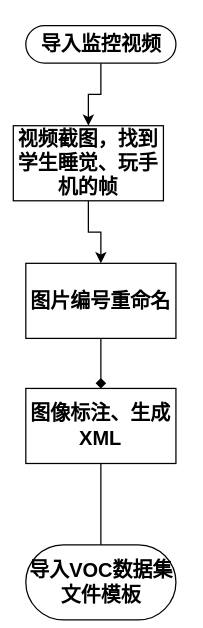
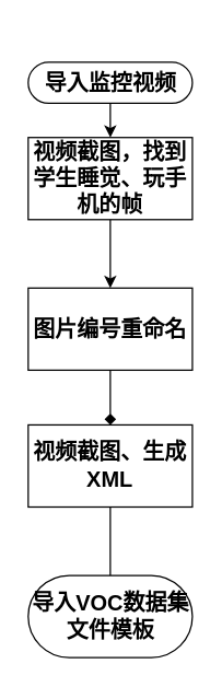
  <mxCell id="0" />
  <mxCell id="1" parent="0" />
  <mxCell id="2" style="edgeStyle=orthogonalEdgeStyle;rounded=0;orthogonalLoop=1;jettySize=auto;html=1;endArrow=diamond;" edge="1" parent="1" source="3" target="9"><mxGeometry relative="1" as="geometry" /></mxCell>
  <mxCell id="3" value="&lt;font style=&quot;font-size: 16px;&quot;&gt;&lt;b&gt;图片编号重命名&lt;/b&gt;&lt;/font&gt;" style="rounded=0;whiteSpace=wrap;html=1;" vertex="1" parent="1"><mxGeometry x="20" y="210" width="120" height="60" as="geometry" /></mxCell>
  <mxCell id="4" style="edgeStyle=orthogonalEdgeStyle;rounded=0;orthogonalLoop=1;jettySize=auto;html=1;" edge="1" parent="1" source="5" target="3"><mxGeometry relative="1" as="geometry" /></mxCell>
- <mxCell id="5" value="&lt;div style=&quot;font-size: 16px;&quot;&gt;&lt;font style=&quot;font-size: 16px;&quot;&gt;&lt;b&gt;视频截图，找到学生睡觉、玩手机的帧&lt;/b&gt;&lt;/font&gt;&lt;/div&gt;" style="rounded=0;whiteSpace=wrap;html=1;" vertex="1" parent="1"><mxGeometry x="10" y="100" width="120" height="60" as="geometry" /></mxCell>
+ <mxCell id="5" value="&lt;div style=&quot;font-size: 16px;&quot;&gt;&lt;font style=&quot;font-size: 16px;&quot;&gt;&lt;b&gt;视频截图，找到学生睡觉、玩手机的帧&lt;/b&gt;&lt;/font&gt;&lt;/div&gt;" style="rounded=0;whiteSpace=wrap;html=1;" vertex="1" parent="1"><mxGeometry x="20" y="100" width="120" height="60" as="geometry" /></mxCell>
  <mxCell id="6" style="edgeStyle=orthogonalEdgeStyle;rounded=0;orthogonalLoop=1;jettySize=auto;html=1;entryX=0.5;entryY=0;entryDx=0;entryDy=0;" edge="1" parent="1" source="7" target="5"><mxGeometry relative="1" as="geometry" /></mxCell>
- <mxCell id="7" value="&lt;b&gt;&lt;font style=&quot;font-size: 16px;&quot;&gt;导入监控视频&lt;/font&gt;&lt;/b&gt;" style="html=1;dashed=0;whitespace=wrap;shape=mxgraph.dfd.start" vertex="1" parent="1"><mxGeometry x="20" y="20" width="120" height="30" as="geometry" /></mxCell>
+ <mxCell id="7" value="&lt;b&gt;&lt;font style=&quot;font-size: 16px;&quot;&gt;导入监控视频&lt;/font&gt;&lt;/b&gt;" style="html=1;dashed=0;whitespace=wrap;shape=mxgraph.dfd.start" vertex="1" parent="1"><mxGeometry x="20" y="45" width="120" height="30" as="geometry" /></mxCell>
  <mxCell id="8" style="edgeStyle=orthogonalEdgeStyle;rounded=0;orthogonalLoop=1;jettySize=auto;html=1;entryX=0.5;entryY=0.5;entryDx=0;entryDy=-15;entryPerimeter=0;endArrow=open;" edge="1" parent="1" source="9" target="10"><mxGeometry relative="1" as="geometry" /></mxCell>
- <mxCell id="9" value="&lt;div style=&quot;font-size: 16px;&quot;&gt;&lt;font style=&quot;font-size: 16px;&quot;&gt;&lt;b&gt;图像标注、生成&lt;/b&gt;&lt;/font&gt;&lt;/div&gt;&lt;div style=&quot;font-size: 16px;&quot;&gt;&lt;font style=&quot;font-size: 16px;&quot;&gt;&lt;b&gt;XML&lt;/b&gt;&lt;/font&gt;&lt;/div&gt;" style="rounded=0;whiteSpace=wrap;html=1;" vertex="1" parent="1"><mxGeometry x="20" y="310" width="120" height="60" as="geometry" /></mxCell>
- <mxCell id="10" value="&lt;font style=&quot;font-size: 16px;&quot;&gt;&lt;b&gt;导入VOC数据集&lt;br&gt;文件模板&lt;/b&gt;&lt;/font&gt;" style="html=1;dashed=0;whitespace=wrap;shape=mxgraph.dfd.start" vertex="1" parent="1"><mxGeometry x="20" y="435" width="120" height="60" as="geometry" /></mxCell>
+ <mxCell id="9" value="&lt;div style=&quot;font-size: 16px;&quot;&gt;&lt;font style=&quot;font-size: 16px;&quot;&gt;&lt;b&gt;视频截图、生成&lt;/b&gt;&lt;/font&gt;&lt;/div&gt;&lt;div style=&quot;font-size: 16px;&quot;&gt;&lt;font style=&quot;font-size: 16px;&quot;&gt;&lt;b&gt;XML&lt;/b&gt;&lt;/font&gt;&lt;/div&gt;" style="rounded=0;whiteSpace=wrap;html=1;" vertex="1" parent="1"><mxGeometry x="20" y="310" width="120" height="60" as="geometry" /></mxCell>
+ <mxCell id="10" value="&lt;font style=&quot;font-size: 16px;&quot;&gt;&lt;b&gt;导入VOC数据集&lt;br&gt;文件模板&lt;/b&gt;&lt;/font&gt;" style="html=1;dashed=0;whitespace=wrap;shape=mxgraph.dfd.start" vertex="1" parent="1"><mxGeometry x="20" y="420" width="120" height="60" as="geometry" /></mxCell>
